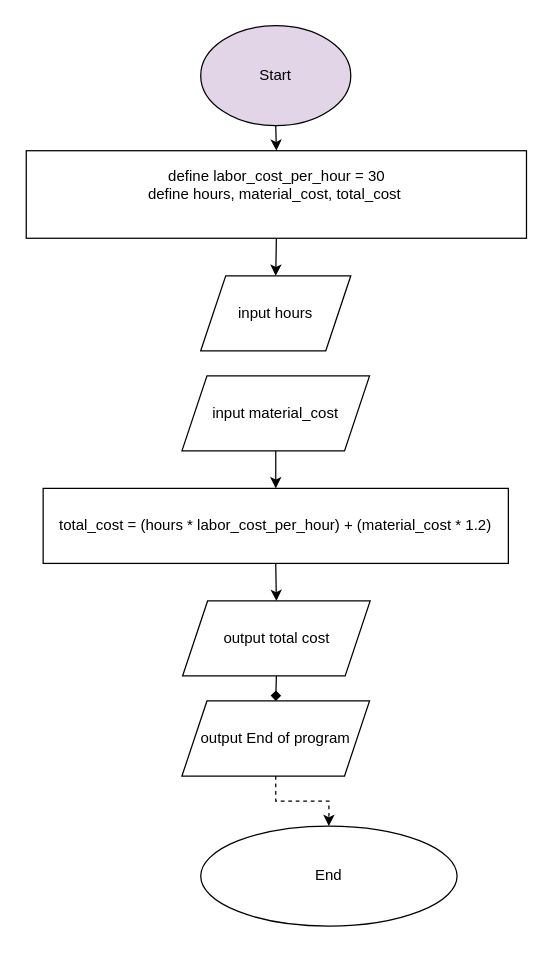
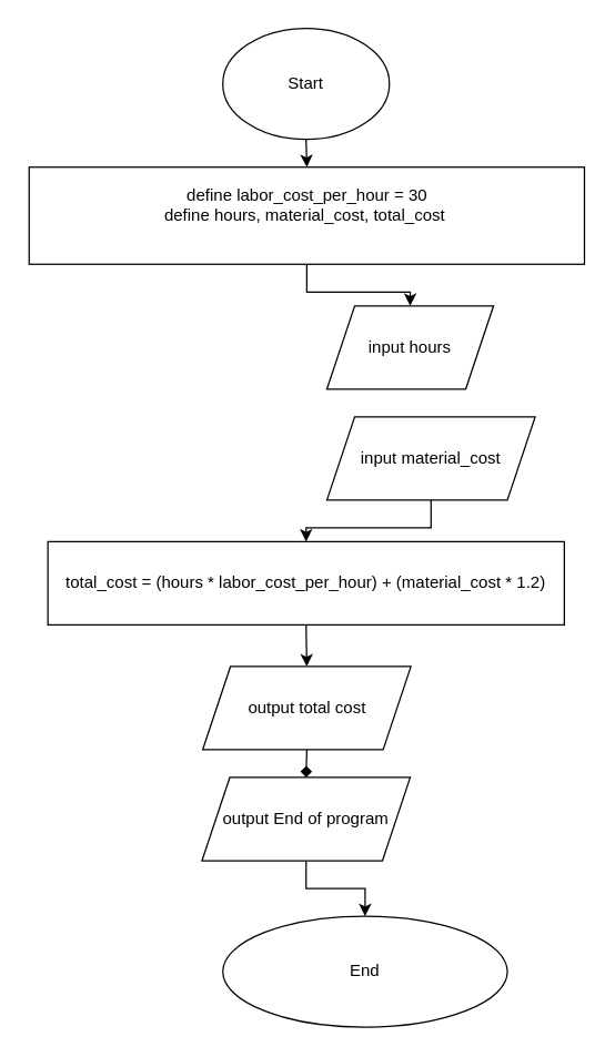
  <mxCell id="0" />
  <mxCell id="1" parent="0" />
  <mxCell id="2" style="edgeStyle=orthogonalEdgeStyle;rounded=0;orthogonalLoop=1;jettySize=auto;html=1;exitX=0.5;exitY=1;exitDx=0;exitDy=0;entryX=0.5;entryY=0;entryDx=0;entryDy=0;" edge="1" parent="1" source="3" target="6"><mxGeometry relative="1" as="geometry" /></mxCell>
- <mxCell id="3" value="Start" style="ellipse;whiteSpace=wrap;html=1;fillColor=#e1d5e7;" vertex="1" parent="1"><mxGeometry x="160" y="20" width="120" height="80" as="geometry" /></mxCell>
+ <mxCell id="3" value="Start" style="ellipse;whiteSpace=wrap;html=1;" vertex="1" parent="1"><mxGeometry x="160" y="20" width="120" height="80" as="geometry" /></mxCell>
  <mxCell id="4" value="End" style="ellipse;whiteSpace=wrap;html=1;" vertex="1" parent="1"><mxGeometry x="160" y="660" width="205" height="80" as="geometry" /></mxCell>
  <mxCell id="5" style="edgeStyle=orthogonalEdgeStyle;rounded=0;orthogonalLoop=1;jettySize=auto;html=1;exitX=0.5;exitY=1;exitDx=0;exitDy=0;entryX=0.5;entryY=0;entryDx=0;entryDy=0;" edge="1" parent="1" source="6" target="7"><mxGeometry relative="1" as="geometry" /></mxCell>
  <mxCell id="6" value="define labor_cost_per_hour = 30&lt;div&gt;define hours, material_cost,&amp;nbsp;&lt;span style=&quot;background-color: initial;&quot;&gt;total_cost&amp;nbsp;&lt;/span&gt;&lt;div&gt;&lt;br&gt;&lt;/div&gt;&lt;/div&gt;" style="rounded=0;whiteSpace=wrap;html=1;" vertex="1" parent="1"><mxGeometry x="20.5" y="120" width="400" height="70" as="geometry" /></mxCell>
- <mxCell id="7" value="input hours" style="shape=parallelogram;perimeter=parallelogramPerimeter;whiteSpace=wrap;html=1;fixedSize=1;" vertex="1" parent="1"><mxGeometry x="160" y="220" width="120" height="60" as="geometry" /></mxCell>
+ <mxCell id="7" value="input hours" style="shape=parallelogram;perimeter=parallelogramPerimeter;whiteSpace=wrap;html=1;fixedSize=1;" vertex="1" parent="1"><mxGeometry x="235" y="220" width="120" height="60" as="geometry" /></mxCell>
  <mxCell id="8" style="edgeStyle=orthogonalEdgeStyle;rounded=0;orthogonalLoop=1;jettySize=auto;html=1;exitX=0.5;exitY=1;exitDx=0;exitDy=0;entryX=0.5;entryY=0;entryDx=0;entryDy=0;" edge="1" parent="1" source="9" target="11"><mxGeometry relative="1" as="geometry" /></mxCell>
- <mxCell id="9" value="input material_cost" style="shape=parallelogram;perimeter=parallelogramPerimeter;whiteSpace=wrap;html=1;fixedSize=1;" vertex="1" parent="1"><mxGeometry x="145" y="300" width="150" height="60" as="geometry" /></mxCell>
+ <mxCell id="9" value="input material_cost" style="shape=parallelogram;perimeter=parallelogramPerimeter;whiteSpace=wrap;html=1;fixedSize=1;" vertex="1" parent="1"><mxGeometry x="235" y="300" width="150" height="60" as="geometry" /></mxCell>
  <mxCell id="10" style="edgeStyle=orthogonalEdgeStyle;rounded=0;orthogonalLoop=1;jettySize=auto;html=1;exitX=0.5;exitY=1;exitDx=0;exitDy=0;entryX=0.5;entryY=0;entryDx=0;entryDy=0;" edge="1" parent="1" source="11" target="13"><mxGeometry relative="1" as="geometry" /></mxCell>
  <mxCell id="11" value="total_cost = (hours * labor_cost_per_hour) + (material_cost * 1.2)" style="rounded=0;whiteSpace=wrap;html=1;" vertex="1" parent="1"><mxGeometry x="34" y="390" width="372" height="60" as="geometry" /></mxCell>
  <mxCell id="12" style="edgeStyle=orthogonalEdgeStyle;rounded=0;orthogonalLoop=1;jettySize=auto;html=1;exitX=0.5;exitY=1;exitDx=0;exitDy=0;entryX=0.5;entryY=0;entryDx=0;entryDy=0;endArrow=diamond;" edge="1" parent="1" source="13" target="15"><mxGeometry relative="1" as="geometry" /></mxCell>
  <mxCell id="13" value="output total cost" style="shape=parallelogram;perimeter=parallelogramPerimeter;whiteSpace=wrap;html=1;fixedSize=1;" vertex="1" parent="1"><mxGeometry x="145.5" y="480" width="150" height="60" as="geometry" /></mxCell>
- <mxCell id="14" style="edgeStyle=orthogonalEdgeStyle;rounded=0;orthogonalLoop=1;jettySize=auto;html=1;exitX=0.5;exitY=1;exitDx=0;exitDy=0;entryX=0.5;entryY=0;entryDx=0;entryDy=0;dashed=1;" edge="1" parent="1" source="15" target="4"><mxGeometry relative="1" as="geometry" /></mxCell>
+ <mxCell id="14" style="edgeStyle=orthogonalEdgeStyle;rounded=0;orthogonalLoop=1;jettySize=auto;html=1;exitX=0.5;exitY=1;exitDx=0;exitDy=0;entryX=0.5;entryY=0;entryDx=0;entryDy=0;" edge="1" parent="1" source="15" target="4"><mxGeometry relative="1" as="geometry" /></mxCell>
  <mxCell id="15" value="output End of program" style="shape=parallelogram;perimeter=parallelogramPerimeter;whiteSpace=wrap;html=1;fixedSize=1;" vertex="1" parent="1"><mxGeometry x="145" y="560" width="150" height="60" as="geometry" /></mxCell>
